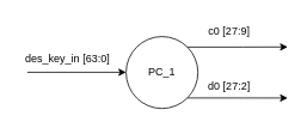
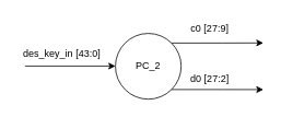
  <mxCell id="0" />
  <mxCell id="1" parent="0" />
  <mxCell id="2" style="edgeStyle=orthogonalEdgeStyle;rounded=0;orthogonalLoop=1;jettySize=auto;html=1;exitX=1;exitY=0;exitDx=0;exitDy=0;" edge="1" parent="1" source="4"><mxGeometry relative="1" as="geometry"><mxPoint x="320" y="51.568" as="targetPoint" /></mxGeometry></mxCell>
  <mxCell id="3" style="edgeStyle=orthogonalEdgeStyle;rounded=0;orthogonalLoop=1;jettySize=auto;html=1;exitX=1;exitY=1;exitDx=0;exitDy=0;" edge="1" parent="1" source="4"><mxGeometry relative="1" as="geometry"><mxPoint x="320" y="108.324" as="targetPoint" /></mxGeometry></mxCell>
  <mxCell id="4" value="" style="ellipse;whiteSpace=wrap;html=1;aspect=fixed;" vertex="1" parent="1"><mxGeometry x="140" y="40" width="80" height="80" as="geometry" /></mxCell>
- <mxCell id="5" value="PC_1" style="text;html=1;align=center;verticalAlign=middle;whiteSpace=wrap;rounded=0;" vertex="1" parent="1"><mxGeometry x="150" y="65" width="60" height="30" as="geometry" /></mxCell>
+ <mxCell id="5" value="PC_2" style="text;html=1;align=center;verticalAlign=middle;whiteSpace=wrap;rounded=0;" vertex="1" parent="1"><mxGeometry x="150" y="65" width="60" height="30" as="geometry" /></mxCell>
  <mxCell id="6" value="" style="endArrow=classic;html=1;rounded=0;" edge="1" parent="1"><mxGeometry width="50" height="50" relative="1" as="geometry"><mxPoint x="30" y="79.73" as="sourcePoint" /><mxPoint x="140" y="79.73" as="targetPoint" /></mxGeometry></mxCell>
- <mxCell id="7" value="des_key_in [63:0]" style="text;html=1;align=center;verticalAlign=middle;whiteSpace=wrap;rounded=0;" vertex="1" parent="1"><mxGeometry x="20" y="50" width="110" height="30" as="geometry" /></mxCell>
+ <mxCell id="7" value="des_key_in [43:0]" style="text;html=1;align=center;verticalAlign=middle;whiteSpace=wrap;rounded=0;" vertex="1" parent="1"><mxGeometry x="20" y="50" width="110" height="30" as="geometry" /></mxCell>
  <mxCell id="8" value="c0 [27:9]" style="text;html=1;align=center;verticalAlign=middle;whiteSpace=wrap;rounded=0;" vertex="1" parent="1"><mxGeometry x="200" y="20" width="110" height="30" as="geometry" /></mxCell>
  <mxCell id="9" value="d0 [27:2]" style="text;html=1;align=center;verticalAlign=middle;whiteSpace=wrap;rounded=0;" vertex="1" parent="1"><mxGeometry x="200" y="80" width="110" height="30" as="geometry" /></mxCell>
